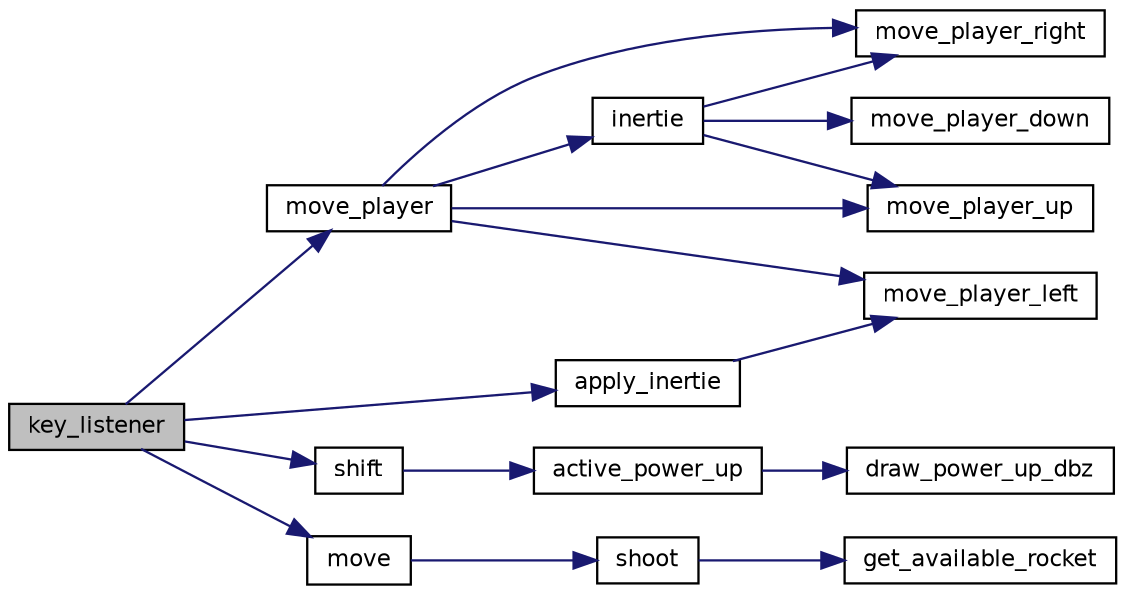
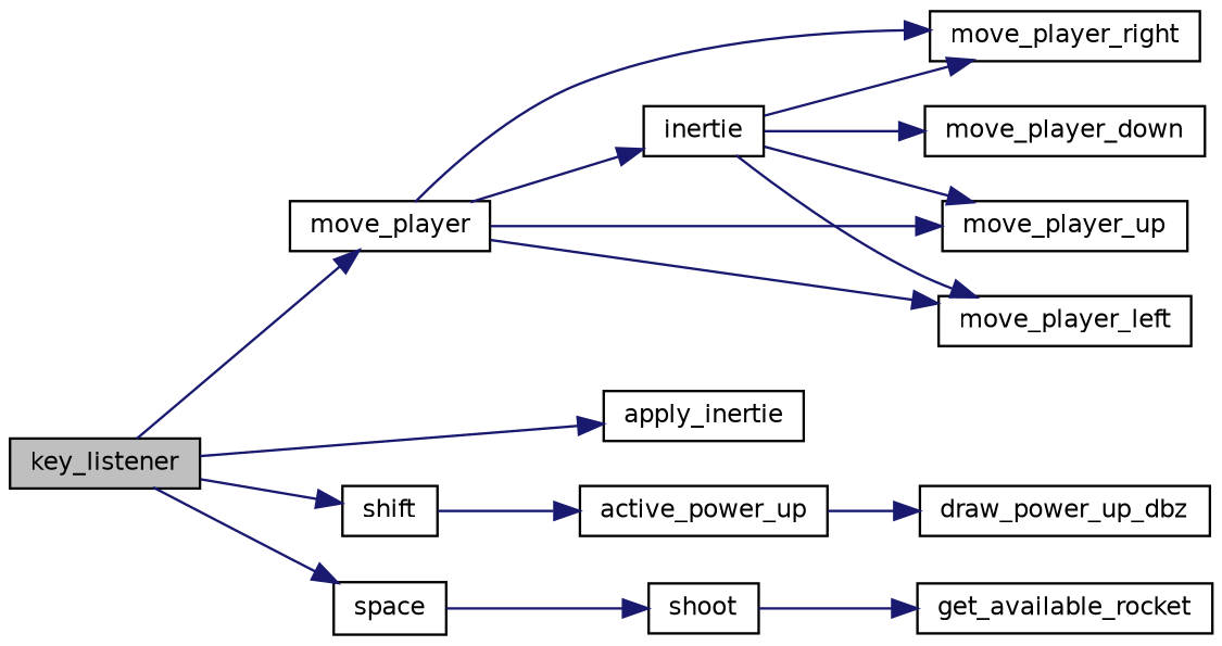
  digraph {
    rankdir=LR
    node [color=black fillcolor=white fontname=Helvetica fontsize=10 shape=record style=filled]
    edge [color=midnightblue fontname=Helvetica fontsize=10 labelfontname=Helvetica labelfontsize=10 style=solid]
    n1 [fillcolor=grey75 fontcolor=black height=0.2 label=key_listener width=0.4]
    n2 [height=0.2 label=apply_inertie width=0.4]
    n3 [height=0.2 label=move_player width=0.4]
    n4 [height=0.2 label=shift width=0.4]
-   n5 [height=0.2 label=move width=0.4]
+   n5 [height=0.2 label=space width=0.4]
    n6 [height=0.2 label=inertie width=0.4]
    n7 [height=0.2 label=move_player_left width=0.4]
    n8 [height=0.2 label=move_player_right width=0.4]
    n9 [height=0.2 label=move_player_up width=0.4]
    n10 [height=0.2 label=active_power_up width=0.4]
    n11 [height=0.2 label=shoot width=0.4]
    n12 [height=0.2 label=move_player_down width=0.4]
    n13 [height=0.2 label=draw_power_up_dbz width=0.4]
    n14 [height=0.2 label=get_available_rocket width=0.4]
    n1 -> n2
    n1 -> n3
    n1 -> n4
    n1 -> n5
    n3 -> n6
    n3 -> n7
    n3 -> n8
    n3 -> n9
    n4 -> n10
    n5 -> n11
-   n2 -> n7
+   n6 -> n7
    n6 -> n8
    n6 -> n9
    n6 -> n12
    n10 -> n13
    n11 -> n14
  }
